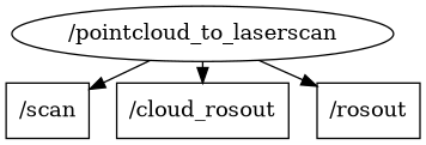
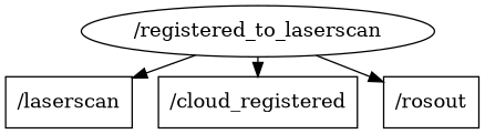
  digraph {
    compound=True
    rank=same
    rankdir=TB
    ranksep=0.2
    node [shape=box]
    edge [penwidth=1]
-   n1 [height=0.5 label="/scan" width=0.75]
-   n2 [height=0.5 label="/cloud_rosout" width=1.5278]
-   n3 [height=0.5 label="/pointcloud_to_laserscan" shape=ellipse width=2.7442]
+   n1 [height=0.5 label="/laserscan" width=0.75]
+   n2 [height=0.5 label="/cloud_registered" width=1.5278]
+   n3 [height=0.5 label="/registered_to_laserscan" shape=ellipse width=2.7442]
    n4 [height=0.5 label="/rosout" width=0.75]
    n3 -> n1
    n3 -> n2
    n3 -> n4
  }
